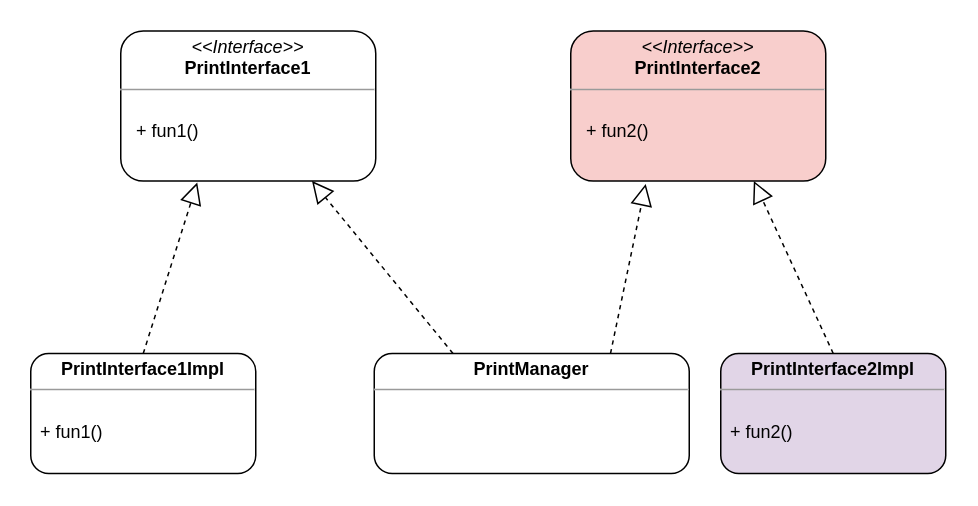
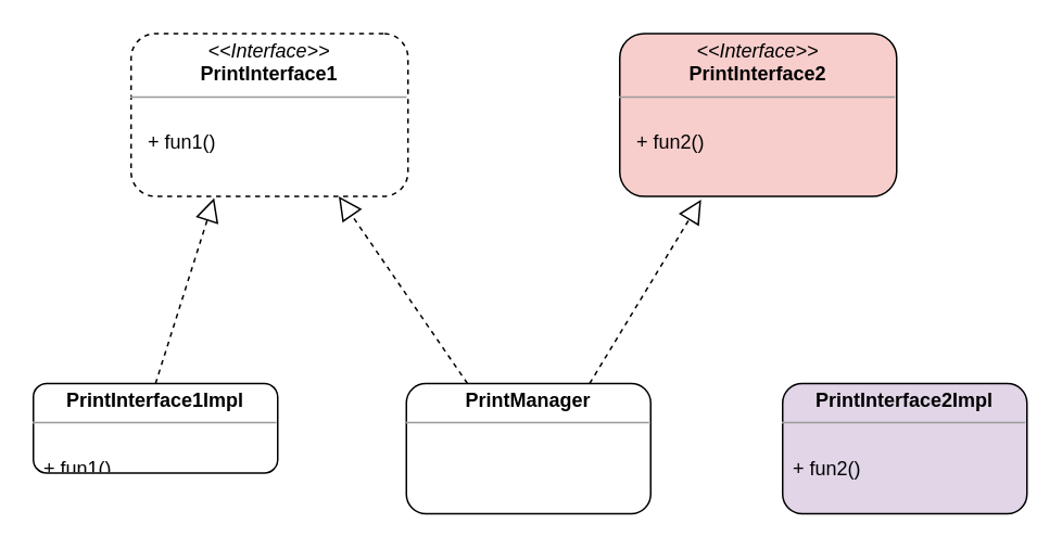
  <mxCell id="0" />
  <mxCell id="1" parent="0" />
- <mxCell id="2" value="&lt;p style=&quot;margin:0px;margin-top:4px;text-align:center;&quot;&gt;&lt;i&gt;&amp;lt;&amp;lt;Interface&amp;gt;&amp;gt;&lt;/i&gt;&lt;br&gt;&lt;b&gt;PrintInterface1&lt;/b&gt;&lt;/p&gt;&lt;hr size=&quot;1&quot;&gt;&lt;p style=&quot;margin:0px;margin-left:4px;&quot;&gt;&lt;br&gt;&lt;/p&gt;&lt;p style=&quot;margin:0px;margin-left:4px;&quot;&gt;&amp;nbsp; + fun1()&lt;/p&gt;" style="verticalAlign=top;align=left;overflow=fill;fontSize=12;fontFamily=Helvetica;html=1;labelBackgroundColor=none;rounded=1;textDirection=ltr;flipH=1;" parent="1" vertex="1"><mxGeometry x="80" y="20" width="170" height="100" as="geometry" /></mxCell>
+ <mxCell id="2" value="&lt;p style=&quot;margin:0px;margin-top:4px;text-align:center;&quot;&gt;&lt;i&gt;&amp;lt;&amp;lt;Interface&amp;gt;&amp;gt;&lt;/i&gt;&lt;br&gt;&lt;b&gt;PrintInterface1&lt;/b&gt;&lt;/p&gt;&lt;hr size=&quot;1&quot;&gt;&lt;p style=&quot;margin:0px;margin-left:4px;&quot;&gt;&lt;br&gt;&lt;/p&gt;&lt;p style=&quot;margin:0px;margin-left:4px;&quot;&gt;&amp;nbsp; + fun1()&lt;/p&gt;" style="verticalAlign=top;align=left;overflow=fill;fontSize=12;fontFamily=Helvetica;html=1;labelBackgroundColor=none;rounded=1;textDirection=ltr;flipH=1;dashed=1;" parent="1" vertex="1"><mxGeometry x="80" y="20" width="170" height="100" as="geometry" /></mxCell>
  <mxCell id="3" value="" style="endArrow=block;dashed=1;endFill=0;endSize=12;html=1;rounded=1;exitX=0.25;exitY=0;exitDx=0;exitDy=0;labelBackgroundColor=none;fontColor=default;textDirection=ltr;entryX=0.75;entryY=1;entryDx=0;entryDy=0;" parent="1" source="5" target="2" edge="1"><mxGeometry width="160" relative="1" as="geometry"><mxPoint x="320" y="290" as="sourcePoint" /><mxPoint x="230" y="190" as="targetPoint" /></mxGeometry></mxCell>
  <mxCell id="4" value="" style="endArrow=block;dashed=1;endFill=0;endSize=12;html=1;rounded=1;entryX=0.706;entryY=1.02;entryDx=0;entryDy=0;exitX=0.75;exitY=0;exitDx=0;exitDy=0;labelBackgroundColor=none;fontColor=default;textDirection=ltr;entryPerimeter=0;" parent="1" source="5" target="10" edge="1"><mxGeometry width="160" relative="1" as="geometry"><mxPoint x="445.625" y="290" as="sourcePoint" /><mxPoint x="422.5" y="130" as="targetPoint" /></mxGeometry></mxCell>
- <mxCell id="5" value="&lt;p style=&quot;margin:0px;margin-top:4px;text-align:center;&quot;&gt;&lt;b&gt;PrintManager&lt;/b&gt;&lt;/p&gt;&lt;hr size=&quot;1&quot;&gt;" style="verticalAlign=top;align=left;overflow=fill;fontSize=12;fontFamily=Helvetica;html=1;labelBackgroundColor=none;rounded=1;textDirection=ltr;flipH=1;flipV=1;" parent="1" vertex="1"><mxGeometry x="249" y="235" width="210" height="80" as="geometry" /></mxCell>
- <mxCell id="6" value="&lt;p style=&quot;margin:0px;margin-top:4px;text-align:center;&quot;&gt;&lt;b style=&quot;border-color: var(--border-color);&quot;&gt;PrintInterface1Impl&lt;/b&gt;&lt;br&gt;&lt;/p&gt;&lt;hr size=&quot;1&quot;&gt;&amp;nbsp; &lt;br&gt;&amp;nbsp; + fun1()&lt;div style=&quot;height:2px;&quot;&gt;&lt;/div&gt;&lt;div style=&quot;height:2px;&quot;&gt;&lt;br&gt;&lt;/div&gt;" style="verticalAlign=top;align=left;overflow=fill;fontSize=12;fontFamily=Helvetica;html=1;labelBackgroundColor=none;rounded=1;textDirection=ltr;flipH=1;flipV=1;" parent="1" vertex="1"><mxGeometry x="20" y="235" width="150" height="80" as="geometry" /></mxCell>
+ <mxCell id="5" value="&lt;p style=&quot;margin:0px;margin-top:4px;text-align:center;&quot;&gt;&lt;b&gt;PrintManager&lt;/b&gt;&lt;/p&gt;&lt;hr size=&quot;1&quot;&gt;" style="verticalAlign=top;align=left;overflow=fill;fontSize=12;fontFamily=Helvetica;html=1;labelBackgroundColor=none;rounded=1;textDirection=ltr;flipH=1;flipV=1;" parent="1" vertex="1"><mxGeometry x="249" y="235" width="150" height="80" as="geometry" /></mxCell>
+ <mxCell id="6" value="&lt;p style=&quot;margin:0px;margin-top:4px;text-align:center;&quot;&gt;&lt;b style=&quot;border-color: var(--border-color);&quot;&gt;PrintInterface1Impl&lt;/b&gt;&lt;br&gt;&lt;/p&gt;&lt;hr size=&quot;1&quot;&gt;&amp;nbsp; &lt;br&gt;&amp;nbsp; + fun1()&lt;div style=&quot;height:2px;&quot;&gt;&lt;/div&gt;&lt;div style=&quot;height:2px;&quot;&gt;&lt;br&gt;&lt;/div&gt;" style="verticalAlign=top;align=left;overflow=fill;fontSize=12;fontFamily=Helvetica;html=1;labelBackgroundColor=none;rounded=1;textDirection=ltr;flipH=1;flipV=1;" parent="1" vertex="1"><mxGeometry x="20" y="235" width="150" height="55" as="geometry" /></mxCell>
  <mxCell id="7" value="&lt;p style=&quot;margin:0px;margin-top:4px;text-align:center;&quot;&gt;&lt;b style=&quot;border-color: var(--border-color);&quot;&gt;PrintInterface2Impl&lt;/b&gt;&lt;br&gt;&lt;/p&gt;&lt;hr size=&quot;1&quot;&gt;&lt;span style=&quot;background-color: initial;&quot;&gt;&lt;br&gt;&amp;nbsp; + fun2()&lt;/span&gt;" style="verticalAlign=top;align=left;overflow=fill;fontSize=12;fontFamily=Helvetica;html=1;labelBackgroundColor=none;rounded=1;textDirection=ltr;flipH=1;flipV=1;fillColor=#e1d5e7;" parent="1" vertex="1"><mxGeometry x="480" y="235" width="150" height="80" as="geometry" /></mxCell>
- <mxCell id="8" value="" style="endArrow=block;dashed=1;endFill=0;endSize=12;html=1;rounded=1;exitX=0.5;exitY=0;exitDx=0;exitDy=0;labelBackgroundColor=none;fontColor=default;entryX=0.282;entryY=1;entryDx=0;entryDy=0;entryPerimeter=0;textDirection=ltr;" parent="1" source="7" target="10" edge="1"><mxGeometry width="160" relative="1" as="geometry"><mxPoint x="597" y="270" as="sourcePoint" /><mxPoint x="435.08" y="131.98" as="targetPoint" /></mxGeometry></mxCell>
  <mxCell id="9" value="" style="endArrow=block;dashed=1;endFill=0;endSize=12;html=1;rounded=1;exitX=0.5;exitY=0;exitDx=0;exitDy=0;labelBackgroundColor=none;fontColor=default;entryX=0.7;entryY=1.01;entryDx=0;entryDy=0;entryPerimeter=0;textDirection=ltr;" parent="1" source="6" target="2" edge="1"><mxGeometry width="160" relative="1" as="geometry"><mxPoint x="137" y="270" as="sourcePoint" /><mxPoint x="70" y="190" as="targetPoint" /></mxGeometry></mxCell>
  <mxCell id="10" value="&lt;p style=&quot;margin:0px;margin-top:4px;text-align:center;&quot;&gt;&lt;i&gt;&amp;lt;&amp;lt;Interface&amp;gt;&amp;gt;&lt;/i&gt;&lt;br&gt;&lt;b&gt;PrintInterface2&lt;/b&gt;&lt;/p&gt;&lt;hr size=&quot;1&quot;&gt;&lt;p style=&quot;margin:0px;margin-left:4px;&quot;&gt;&lt;br&gt;&lt;/p&gt;&lt;p style=&quot;margin:0px;margin-left:4px;&quot;&gt;&amp;nbsp; + fun2()&lt;/p&gt;" style="verticalAlign=top;align=left;overflow=fill;fontSize=12;fontFamily=Helvetica;html=1;labelBackgroundColor=none;rounded=1;textDirection=ltr;flipH=1;fillColor=#f8cecc;" parent="1" vertex="1"><mxGeometry x="380" y="20" width="170" height="100" as="geometry" /></mxCell>
